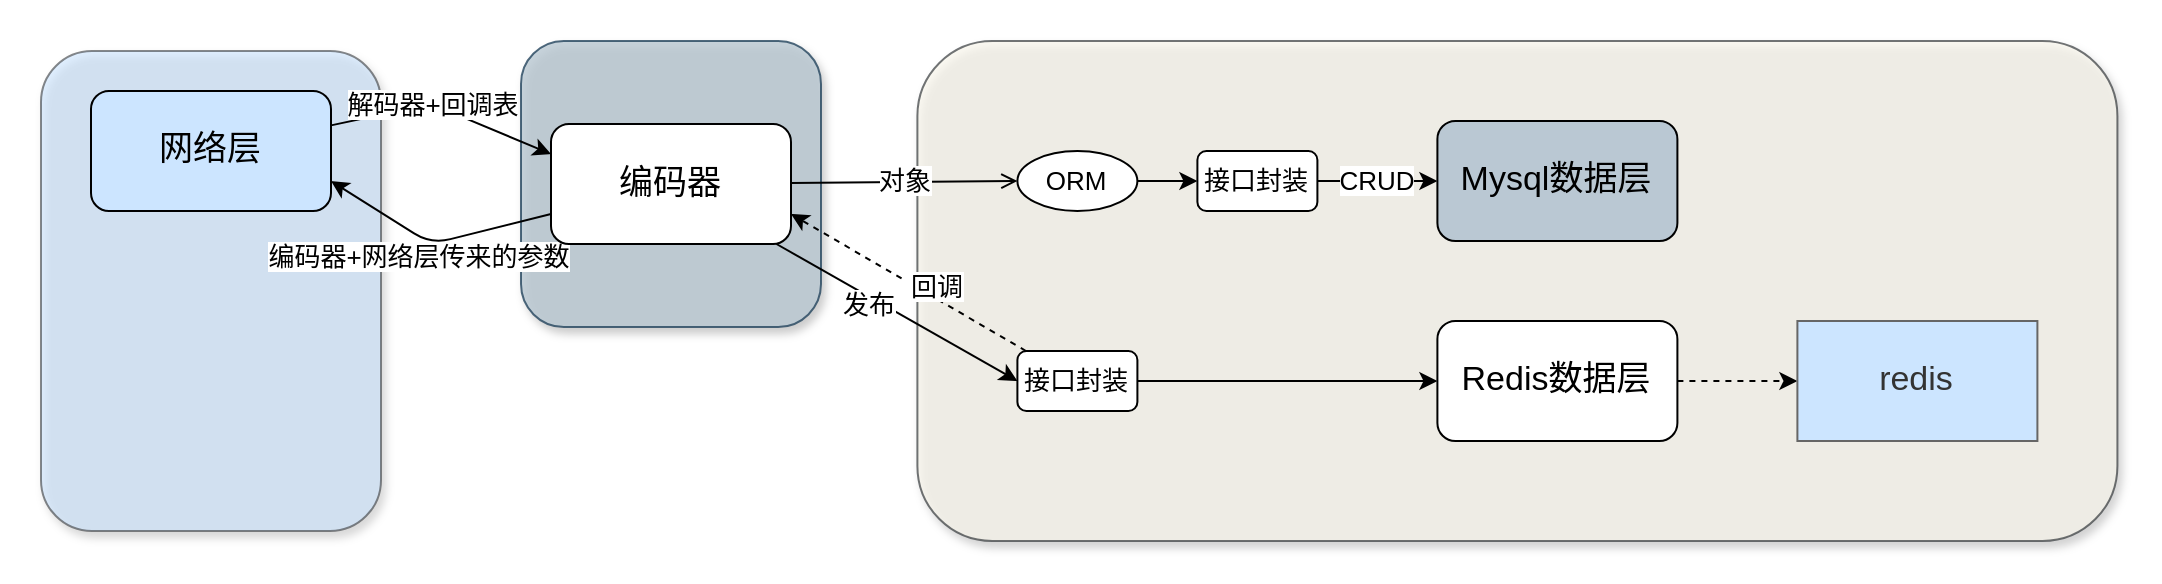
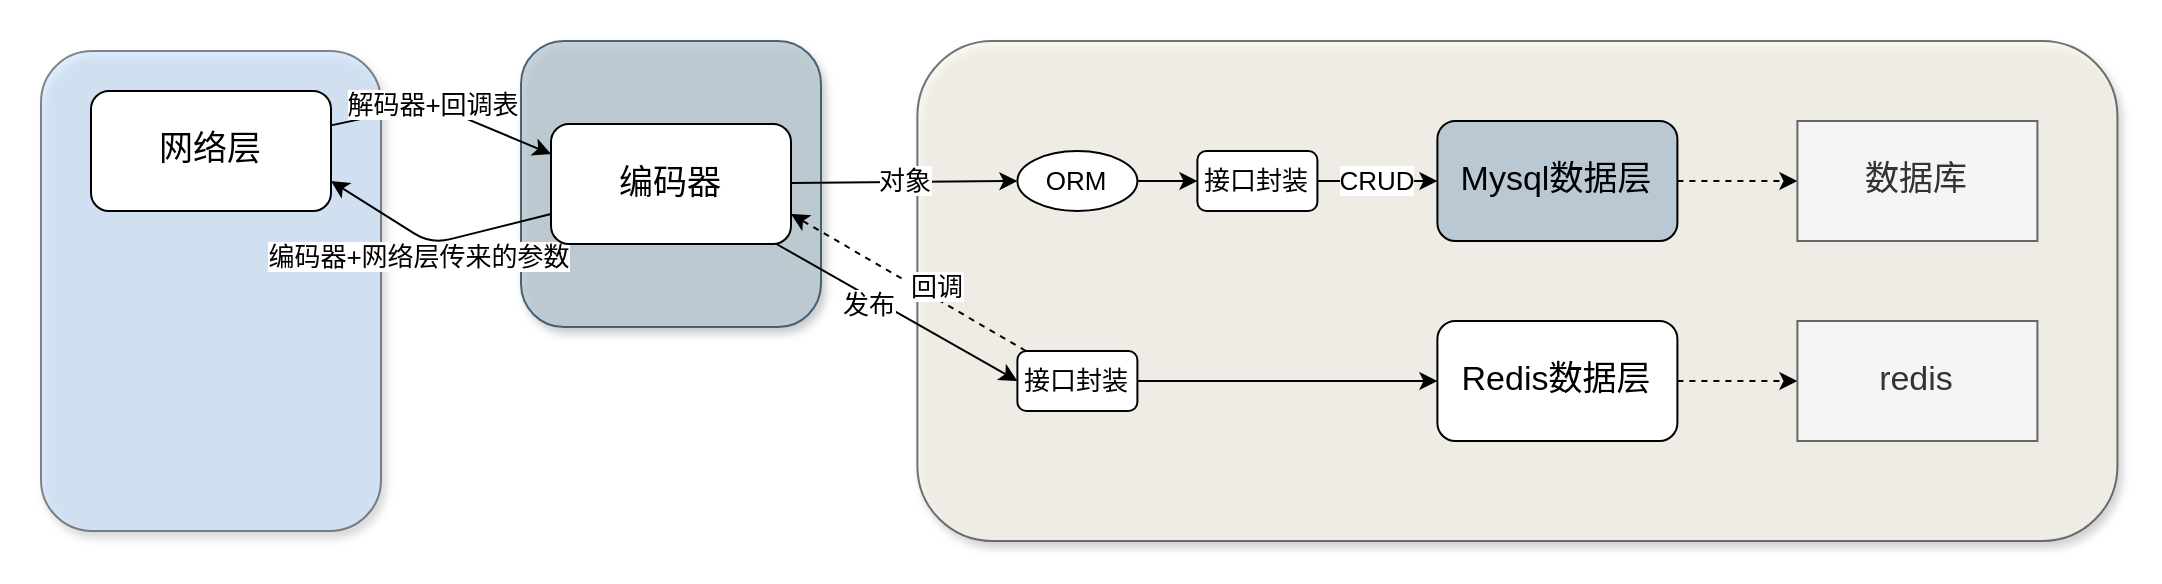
  <mxCell id="0" />
  <mxCell id="1" parent="0" />
  <mxCell id="2" value="" style="rounded=1;whiteSpace=wrap;html=1;shadow=1;fontSize=24;strokeColor=#36393d;fillColor=#cce5ff;opacity=60;" vertex="1" parent="1"><mxGeometry x="20" y="25" width="170" height="240" as="geometry" /></mxCell>
  <mxCell id="3" value="" style="rounded=1;whiteSpace=wrap;html=1;shadow=1;fontFamily=小米兰亭;fontSize=24;strokeColor=#23445d;fillColor=#bac8d3;opacity=80;" vertex="1" parent="1"><mxGeometry x="260" y="20" width="150" height="143" as="geometry" /></mxCell>
  <mxCell id="4" value="" style="rounded=1;whiteSpace=wrap;html=1;shadow=1;fontSize=24;opacity=70;strokeColor=#36393d;fillColor=#f9f7ed;" vertex="1" parent="1"><mxGeometry x="458.2" y="20" width="600" height="250" as="geometry" /></mxCell>
  <mxCell id="5" value="编码器+网络层传来的参数" style="edgeStyle=none;html=1;entryX=1;entryY=0.75;entryDx=0;entryDy=0;fontSize=13;" edge="1" parent="1" source="9" target="15"><mxGeometry x="0.085" y="10" relative="1" as="geometry"><Array as="points"><mxPoint x="215" y="121.5" /></Array><mxPoint x="3" as="offset" /></mxGeometry></mxCell>
- <mxCell id="6" value="对象" style="edgeStyle=none;html=1;entryX=0;entryY=0.5;entryDx=0;entryDy=0;fontSize=13;endArrow=open;" edge="1" parent="1" source="9" target="19"><mxGeometry relative="1" as="geometry"><mxPoint x="445" y="91.5" as="targetPoint" /></mxGeometry></mxCell>
+ <mxCell id="6" value="对象" style="edgeStyle=none;html=1;entryX=0;entryY=0.5;entryDx=0;entryDy=0;fontSize=13;" edge="1" parent="1" source="9" target="19"><mxGeometry relative="1" as="geometry"><mxPoint x="445" y="91.5" as="targetPoint" /></mxGeometry></mxCell>
  <mxCell id="7" style="edgeStyle=none;html=1;entryX=0;entryY=0.5;entryDx=0;entryDy=0;fontSize=13;" edge="1" parent="1" source="9" target="25"><mxGeometry relative="1" as="geometry" /></mxCell>
  <mxCell id="8" value="发布" style="edgeLabel;html=1;align=center;verticalAlign=middle;resizable=0;points=[];fontSize=13;" vertex="1" connectable="0" parent="7"><mxGeometry x="0.218" y="-2" relative="1" as="geometry"><mxPoint x="-26" y="-13" as="offset" /></mxGeometry></mxCell>
  <mxCell id="9" value="编码器" style="rounded=1;whiteSpace=wrap;html=1;fontSize=17;" vertex="1" parent="1"><mxGeometry x="275" y="61.5" width="120" height="60" as="geometry" /></mxCell>
+ <mxCell id="10" style="edgeStyle=none;html=1;dashed=1;fontSize=13;" edge="1" parent="1" source="11" target="16"><mxGeometry relative="1" as="geometry" /></mxCell>
  <mxCell id="11" value="Mysql数据层" style="rounded=1;whiteSpace=wrap;html=1;fontSize=17;fillColor=#bac8d3;" vertex="1" parent="1"><mxGeometry x="718.2" y="60" width="120" height="60" as="geometry" /></mxCell>
  <mxCell id="12" style="edgeStyle=none;html=1;dashed=1;fontSize=13;" edge="1" parent="1" source="13"><mxGeometry relative="1" as="geometry"><mxPoint x="898.2" y="190" as="targetPoint" /></mxGeometry></mxCell>
  <mxCell id="13" value="Redis数据层" style="rounded=1;whiteSpace=wrap;html=1;fontSize=17;" vertex="1" parent="1"><mxGeometry x="718.2" y="160" width="120" height="60" as="geometry" /></mxCell>
  <mxCell id="14" value="解码器+回调表" style="edgeStyle=none;html=1;entryX=0;entryY=0.25;entryDx=0;entryDy=0;fontSize=13;" edge="1" parent="1" source="15" target="9"><mxGeometry x="-0.1" relative="1" as="geometry"><Array as="points"><mxPoint x="215" y="51.5" /></Array><mxPoint as="offset" /></mxGeometry></mxCell>
- <mxCell id="15" value="网络层" style="rounded=1;whiteSpace=wrap;html=1;fontSize=17;fillColor=#cce5ff;" vertex="1" parent="1"><mxGeometry x="45" y="45" width="120" height="60" as="geometry" /></mxCell>
- <mxCell id="17" value="redis" style="rounded=1;whiteSpace=wrap;html=1;arcSize=0;fontSize=17;fillColor=#cce5ff;strokeColor=#666666;fontColor=#333333;" vertex="1" parent="1"><mxGeometry x="898.2" y="160" width="120" height="60" as="geometry" /></mxCell>
+ <mxCell id="15" value="网络层" style="rounded=1;whiteSpace=wrap;html=1;fontSize=17;" vertex="1" parent="1"><mxGeometry x="45" y="45" width="120" height="60" as="geometry" /></mxCell>
+ <mxCell id="16" value="数据库" style="rounded=1;whiteSpace=wrap;html=1;arcSize=0;fontSize=17;fillColor=#f5f5f5;strokeColor=#666666;fontColor=#333333;" vertex="1" parent="1"><mxGeometry x="898.2" y="60" width="120" height="60" as="geometry" /></mxCell>
+ <mxCell id="17" value="redis" style="rounded=1;whiteSpace=wrap;html=1;arcSize=0;fontSize=17;fillColor=#f5f5f5;strokeColor=#666666;fontColor=#333333;" vertex="1" parent="1"><mxGeometry x="898.2" y="160" width="120" height="60" as="geometry" /></mxCell>
  <mxCell id="18" style="edgeStyle=none;html=1;entryX=0;entryY=0.5;entryDx=0;entryDy=0;fontSize=13;" edge="1" parent="1" source="19" target="21"><mxGeometry relative="1" as="geometry" /></mxCell>
  <mxCell id="19" value="ORM" style="ellipse;whiteSpace=wrap;html=1;fontSize=13;" vertex="1" parent="1"><mxGeometry x="508.2" y="75" width="60" height="30" as="geometry" /></mxCell>
  <mxCell id="20" value="CRUD" style="edgeStyle=none;html=1;entryX=0;entryY=0.5;entryDx=0;entryDy=0;fontSize=13;" edge="1" parent="1" source="21" target="11"><mxGeometry relative="1" as="geometry"><Array as="points"><mxPoint x="688.2" y="90" /></Array></mxGeometry></mxCell>
  <mxCell id="21" value="接口封装" style="rounded=1;whiteSpace=wrap;html=1;fontSize=13;" vertex="1" parent="1"><mxGeometry x="598.2" y="75" width="60" height="30" as="geometry" /></mxCell>
  <mxCell id="22" style="edgeStyle=none;html=1;entryX=0;entryY=0.5;entryDx=0;entryDy=0;fontSize=13;" edge="1" parent="1" source="25" target="13"><mxGeometry relative="1" as="geometry" /></mxCell>
  <mxCell id="23" value="&amp;nbsp;" style="edgeStyle=none;html=1;entryX=1;entryY=0.75;entryDx=0;entryDy=0;dashed=1;fontSize=13;" edge="1" parent="1" source="25" target="9"><mxGeometry relative="1" as="geometry" /></mxCell>
  <mxCell id="24" value="回调" style="edgeLabel;html=1;align=center;verticalAlign=middle;resizable=0;points=[];fontSize=13;" vertex="1" connectable="0" parent="23"><mxGeometry x="-0.308" y="1" relative="1" as="geometry"><mxPoint x="-4" y="-10" as="offset" /></mxGeometry></mxCell>
  <mxCell id="25" value="接口封装" style="rounded=1;whiteSpace=wrap;html=1;fontSize=13;" vertex="1" parent="1"><mxGeometry x="508.2" y="175" width="60" height="30" as="geometry" /></mxCell>
